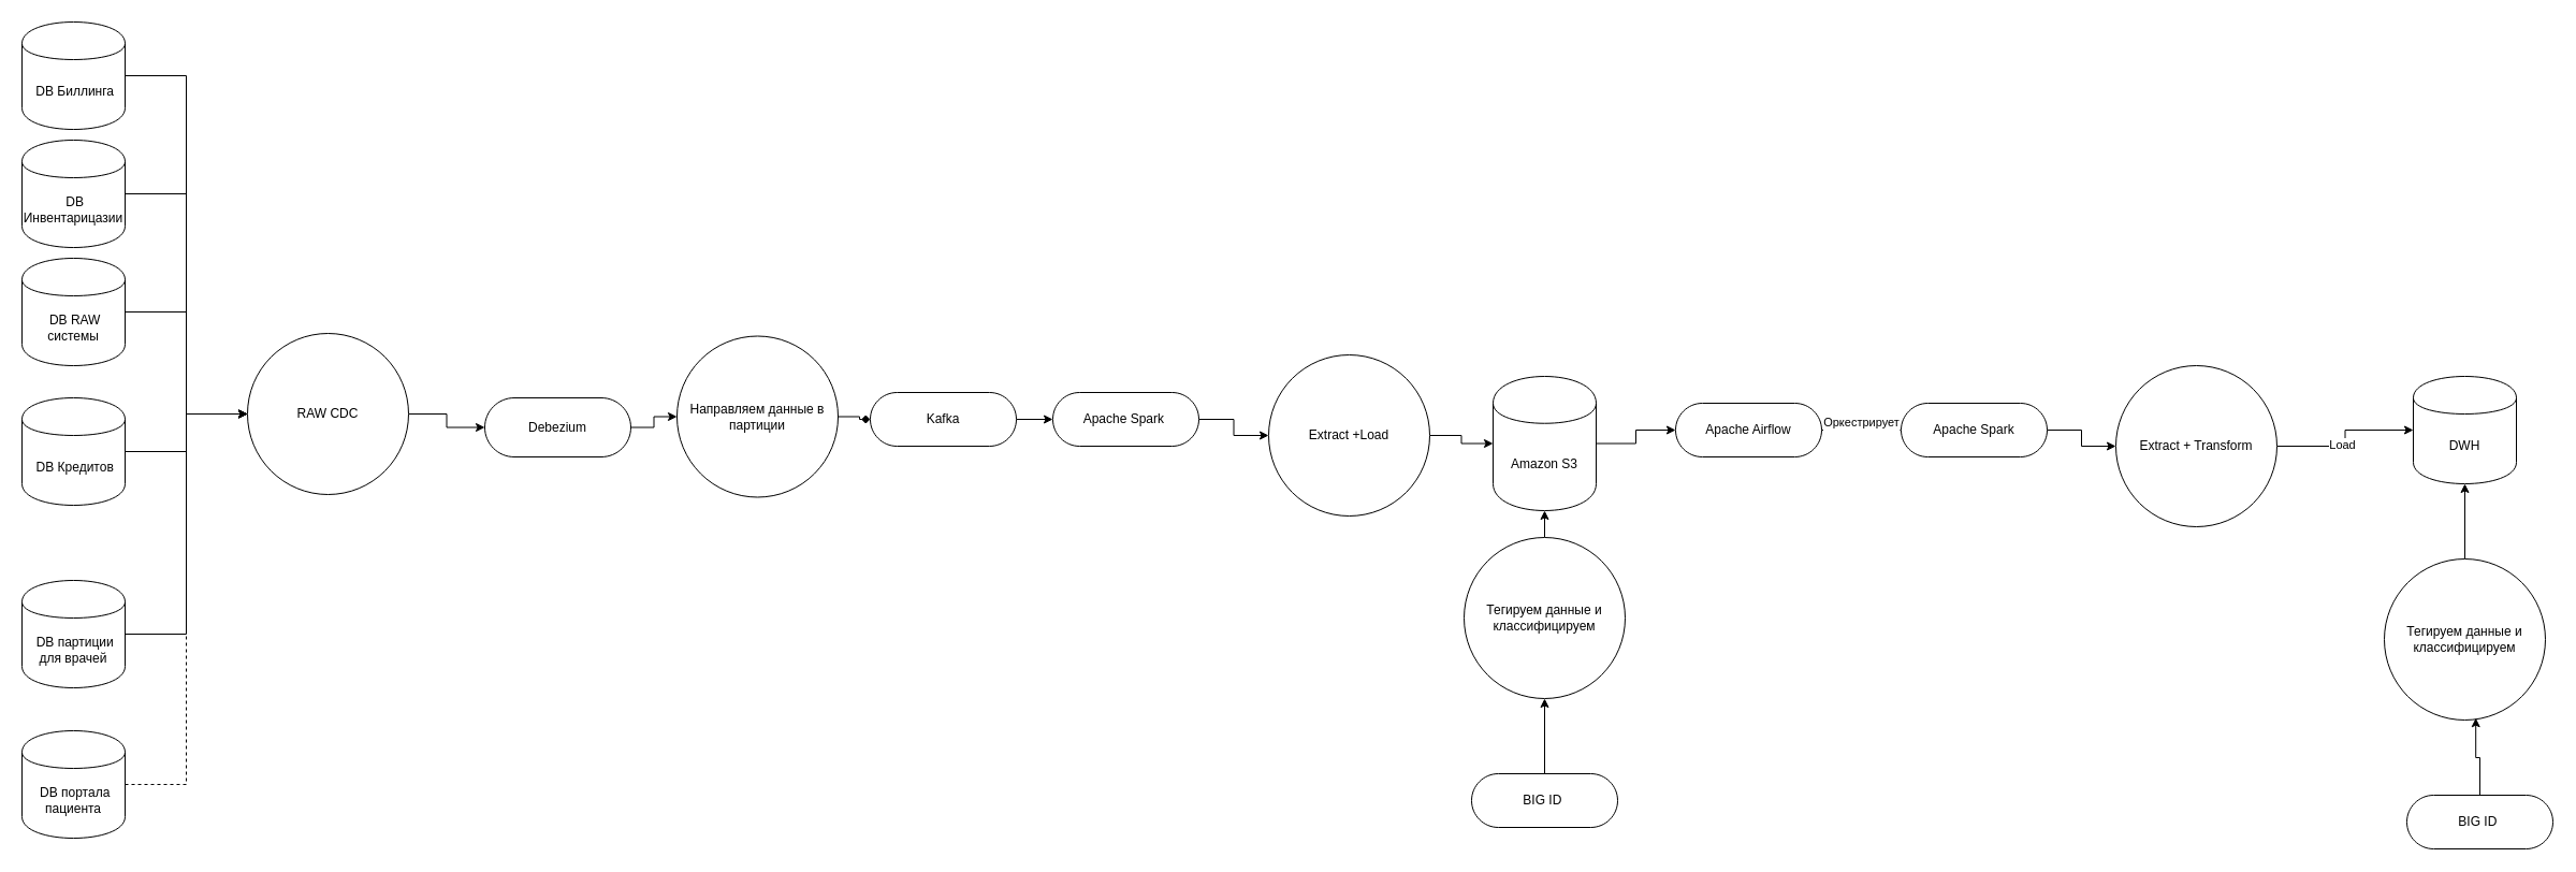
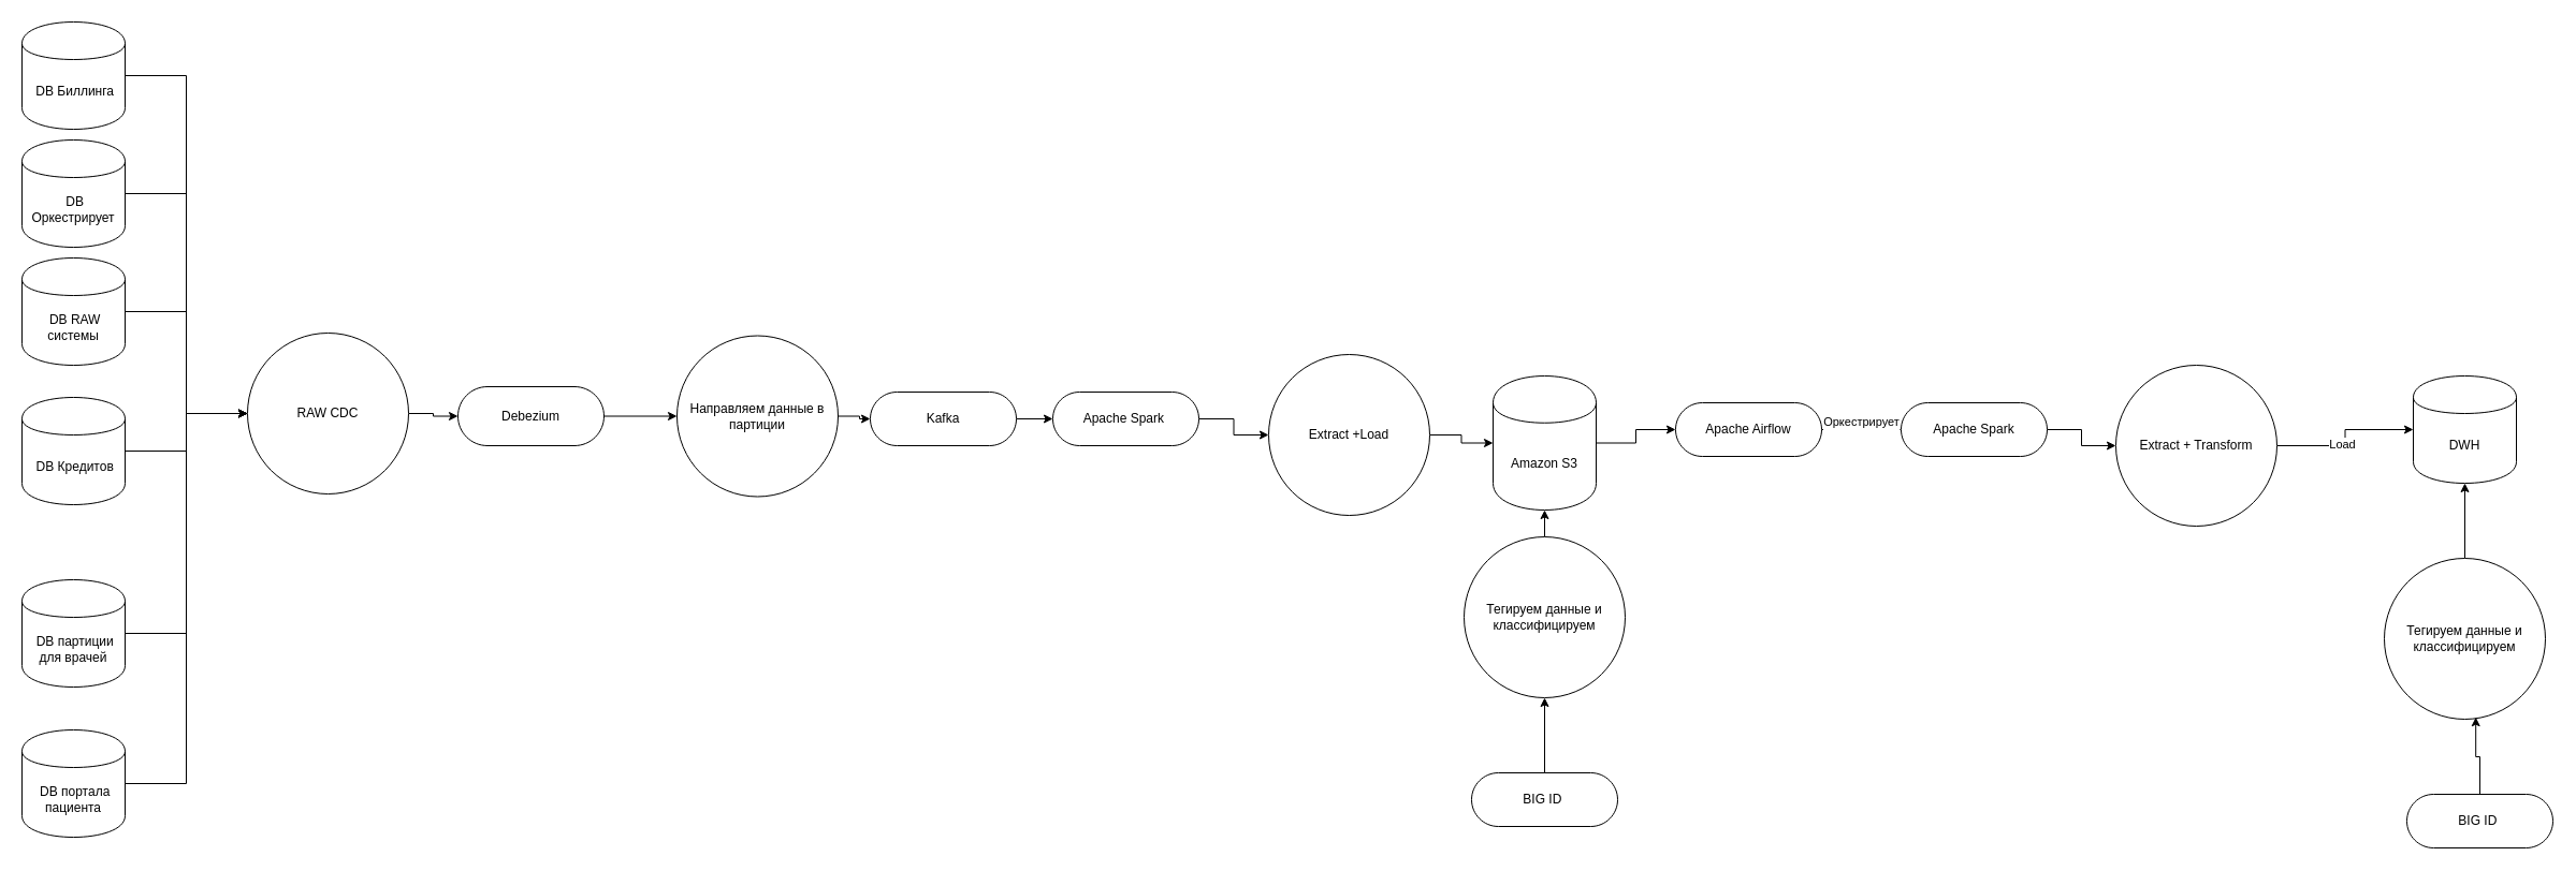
  <mxCell id="0" />
  <mxCell id="1" parent="0" />
  <mxCell id="2" value="DWH" style="shape=cylinder;whiteSpace=wrap;html=1;boundedLbl=1;backgroundOutline=1;" vertex="1" parent="1"><mxGeometry x="2247" y="350" width="96" height="100" as="geometry" /></mxCell>
  <mxCell id="3" value="Amazon S3" style="shape=cylinder;whiteSpace=wrap;html=1;boundedLbl=1;backgroundOutline=1;" vertex="1" parent="1"><mxGeometry x="1390" y="350" width="96" height="125" as="geometry" /></mxCell>
  <mxCell id="4" style="edgeStyle=orthogonalEdgeStyle;rounded=0;orthogonalLoop=1;jettySize=auto;html=1;entryX=0;entryY=0.5;entryDx=0;entryDy=0;" edge="1" parent="1" source="5" target="15"><mxGeometry relative="1" as="geometry" /></mxCell>
  <mxCell id="5" value="&amp;nbsp;DB Биллинга" style="shape=cylinder;whiteSpace=wrap;html=1;boundedLbl=1;backgroundOutline=1;" vertex="1" parent="1"><mxGeometry x="20" y="20" width="96" height="100" as="geometry" /></mxCell>
  <mxCell id="6" style="edgeStyle=orthogonalEdgeStyle;rounded=0;orthogonalLoop=1;jettySize=auto;html=1;entryX=0;entryY=0.5;entryDx=0;entryDy=0;" edge="1" parent="1" source="7" target="15"><mxGeometry relative="1" as="geometry" /></mxCell>
  <mxCell id="7" value="&amp;nbsp;DB Кредитов" style="shape=cylinder;whiteSpace=wrap;html=1;boundedLbl=1;backgroundOutline=1;" vertex="1" parent="1"><mxGeometry x="20" y="370" width="96" height="100" as="geometry" /></mxCell>
  <mxCell id="8" style="edgeStyle=orthogonalEdgeStyle;rounded=0;orthogonalLoop=1;jettySize=auto;html=1;entryX=0;entryY=0.5;entryDx=0;entryDy=0;" edge="1" parent="1" source="9" target="15"><mxGeometry relative="1" as="geometry" /></mxCell>
  <mxCell id="9" value="&amp;nbsp;DB партиции для врачей" style="shape=cylinder;whiteSpace=wrap;html=1;boundedLbl=1;backgroundOutline=1;" vertex="1" parent="1"><mxGeometry x="20" y="540" width="96" height="100" as="geometry" /></mxCell>
  <mxCell id="10" style="edgeStyle=orthogonalEdgeStyle;rounded=0;orthogonalLoop=1;jettySize=auto;html=1;" edge="1" parent="1" source="11" target="15"><mxGeometry relative="1" as="geometry" /></mxCell>
  <mxCell id="11" value="&amp;nbsp;DB RAW системы" style="shape=cylinder;whiteSpace=wrap;html=1;boundedLbl=1;backgroundOutline=1;" vertex="1" parent="1"><mxGeometry x="20" y="240" width="96" height="100" as="geometry" /></mxCell>
  <mxCell id="12" style="edgeStyle=orthogonalEdgeStyle;rounded=0;orthogonalLoop=1;jettySize=auto;html=1;entryX=0;entryY=0.5;entryDx=0;entryDy=0;" edge="1" parent="1" source="13" target="15"><mxGeometry relative="1" as="geometry" /></mxCell>
- <mxCell id="13" value="&amp;nbsp;DB Инвентарицазии" style="shape=cylinder;whiteSpace=wrap;html=1;boundedLbl=1;backgroundOutline=1;" vertex="1" parent="1"><mxGeometry x="20" y="130" width="96" height="100" as="geometry" /></mxCell>
+ <mxCell id="13" value="&amp;nbsp;DB Оркестрирует" style="shape=cylinder;whiteSpace=wrap;html=1;boundedLbl=1;backgroundOutline=1;" vertex="1" parent="1"><mxGeometry x="20" y="130" width="96" height="100" as="geometry" /></mxCell>
  <mxCell id="14" style="edgeStyle=orthogonalEdgeStyle;rounded=0;orthogonalLoop=1;jettySize=auto;html=1;" edge="1" parent="1" source="15" target="19"><mxGeometry relative="1" as="geometry" /></mxCell>
  <mxCell id="15" value="RAW CDC" style="shape=ellipse;html=1;dashed=0;whiteSpace=wrap;aspect=fixed;perimeter=ellipsePerimeter;" vertex="1" parent="1"><mxGeometry x="230" y="310" width="150" height="150" as="geometry" /></mxCell>
- <mxCell id="16" style="edgeStyle=orthogonalEdgeStyle;rounded=0;orthogonalLoop=1;jettySize=auto;html=1;entryX=0;entryY=0.5;entryDx=0;entryDy=0;dashed=1;" edge="1" parent="1" source="17" target="15"><mxGeometry relative="1" as="geometry" /></mxCell>
+ <mxCell id="16" style="edgeStyle=orthogonalEdgeStyle;rounded=0;orthogonalLoop=1;jettySize=auto;html=1;entryX=0;entryY=0.5;entryDx=0;entryDy=0;" edge="1" parent="1" source="17" target="15"><mxGeometry relative="1" as="geometry" /></mxCell>
  <mxCell id="17" value="&amp;nbsp;DB портала пациента" style="shape=cylinder;whiteSpace=wrap;html=1;boundedLbl=1;backgroundOutline=1;" vertex="1" parent="1"><mxGeometry x="20" y="680" width="96" height="100" as="geometry" /></mxCell>
  <mxCell id="18" style="edgeStyle=orthogonalEdgeStyle;rounded=0;orthogonalLoop=1;jettySize=auto;html=1;entryX=0;entryY=0.5;entryDx=0;entryDy=0;" edge="1" parent="1" source="19" target="21"><mxGeometry relative="1" as="geometry" /></mxCell>
- <mxCell id="19" value="Debezium" style="html=1;dashed=0;whiteSpace=wrap;shape=mxgraph.dfd.start" vertex="1" parent="1"><mxGeometry x="451" y="370" width="136" height="55" as="geometry" /></mxCell>
- <mxCell id="20" style="edgeStyle=orthogonalEdgeStyle;rounded=0;orthogonalLoop=1;jettySize=auto;html=1;endArrow=diamond;" edge="1" parent="1" source="21" target="23"><mxGeometry relative="1" as="geometry" /></mxCell>
+ <mxCell id="19" value="Debezium" style="html=1;dashed=0;whiteSpace=wrap;shape=mxgraph.dfd.start" vertex="1" parent="1"><mxGeometry x="426" y="360" width="136" height="55" as="geometry" /></mxCell>
+ <mxCell id="20" style="edgeStyle=orthogonalEdgeStyle;rounded=0;orthogonalLoop=1;jettySize=auto;html=1;" edge="1" parent="1" source="21" target="23"><mxGeometry relative="1" as="geometry" /></mxCell>
  <mxCell id="21" value="Направляем данные в партиции" style="shape=ellipse;html=1;dashed=0;whiteSpace=wrap;aspect=fixed;perimeter=ellipsePerimeter;" vertex="1" parent="1"><mxGeometry x="630" y="312.5" width="150" height="150" as="geometry" /></mxCell>
  <mxCell id="22" style="edgeStyle=orthogonalEdgeStyle;rounded=0;orthogonalLoop=1;jettySize=auto;html=1;" edge="1" parent="1" source="23" target="27"><mxGeometry relative="1" as="geometry" /></mxCell>
  <mxCell id="23" value="Kafka" style="html=1;dashed=0;whiteSpace=wrap;shape=mxgraph.dfd.start" vertex="1" parent="1"><mxGeometry x="810" y="365" width="136" height="50" as="geometry" /></mxCell>
  <mxCell id="24" style="edgeStyle=orthogonalEdgeStyle;rounded=0;orthogonalLoop=1;jettySize=auto;html=1;" edge="1" parent="1" source="25" target="3"><mxGeometry relative="1" as="geometry" /></mxCell>
  <mxCell id="25" value="Extract +Load" style="shape=ellipse;html=1;dashed=0;whiteSpace=wrap;aspect=fixed;perimeter=ellipsePerimeter;" vertex="1" parent="1"><mxGeometry x="1181" y="330" width="150" height="150" as="geometry" /></mxCell>
  <mxCell id="26" style="edgeStyle=orthogonalEdgeStyle;rounded=0;orthogonalLoop=1;jettySize=auto;html=1;" edge="1" parent="1" source="27" target="25"><mxGeometry relative="1" as="geometry" /></mxCell>
  <mxCell id="27" value="Apache Spark&amp;nbsp;" style="html=1;dashed=0;whiteSpace=wrap;shape=mxgraph.dfd.start" vertex="1" parent="1"><mxGeometry x="980" y="365" width="136" height="50" as="geometry" /></mxCell>
  <mxCell id="28" style="edgeStyle=orthogonalEdgeStyle;rounded=0;orthogonalLoop=1;jettySize=auto;html=1;" edge="1" parent="1" source="29" target="31"><mxGeometry relative="1" as="geometry" /></mxCell>
  <mxCell id="29" value="BIG ID&amp;nbsp;" style="html=1;dashed=0;whiteSpace=wrap;shape=mxgraph.dfd.start" vertex="1" parent="1"><mxGeometry x="1370" y="720" width="136" height="50" as="geometry" /></mxCell>
  <mxCell id="30" style="edgeStyle=orthogonalEdgeStyle;rounded=0;orthogonalLoop=1;jettySize=auto;html=1;entryX=0.5;entryY=1;entryDx=0;entryDy=0;" edge="1" parent="1" source="31" target="3"><mxGeometry relative="1" as="geometry" /></mxCell>
  <mxCell id="31" value="Тегируем данные и классифицируем" style="shape=ellipse;html=1;dashed=0;whiteSpace=wrap;aspect=fixed;perimeter=ellipsePerimeter;" vertex="1" parent="1"><mxGeometry x="1363" y="500" width="150" height="150" as="geometry" /></mxCell>
  <mxCell id="32" value="BIG ID&amp;nbsp;" style="html=1;dashed=0;whiteSpace=wrap;shape=mxgraph.dfd.start" vertex="1" parent="1"><mxGeometry x="2241" y="740" width="136" height="50" as="geometry" /></mxCell>
  <mxCell id="33" style="edgeStyle=orthogonalEdgeStyle;rounded=0;orthogonalLoop=1;jettySize=auto;html=1;entryX=0.5;entryY=1;entryDx=0;entryDy=0;" edge="1" parent="1" source="34" target="2"><mxGeometry relative="1" as="geometry" /></mxCell>
  <mxCell id="34" value="Тегируем данные и классифицируем" style="shape=ellipse;html=1;dashed=0;whiteSpace=wrap;aspect=fixed;perimeter=ellipsePerimeter;" vertex="1" parent="1"><mxGeometry x="2220" y="520" width="150" height="150" as="geometry" /></mxCell>
  <mxCell id="35" style="edgeStyle=orthogonalEdgeStyle;rounded=0;orthogonalLoop=1;jettySize=auto;html=1;entryX=0.568;entryY=0.988;entryDx=0;entryDy=0;entryPerimeter=0;" edge="1" parent="1" source="32" target="34"><mxGeometry relative="1" as="geometry" /></mxCell>
  <mxCell id="36" value="Оркестрирует&lt;div&gt;&lt;br/&gt;&lt;/div&gt;" style="edgeStyle=orthogonalEdgeStyle;rounded=0;orthogonalLoop=1;jettySize=auto;html=1;" edge="1" parent="1" source="37"><mxGeometry relative="1" as="geometry"><mxPoint x="1770" y="400" as="targetPoint" /></mxGeometry></mxCell>
  <mxCell id="37" value="Apache Airflow" style="html=1;dashed=0;whiteSpace=wrap;shape=mxgraph.dfd.start" vertex="1" parent="1"><mxGeometry x="1560" y="375" width="136" height="50" as="geometry" /></mxCell>
  <mxCell id="38" style="edgeStyle=orthogonalEdgeStyle;rounded=0;orthogonalLoop=1;jettySize=auto;html=1;entryX=0;entryY=0.5;entryDx=0;entryDy=0;entryPerimeter=0;" edge="1" parent="1" source="3" target="37"><mxGeometry relative="1" as="geometry" /></mxCell>
  <mxCell id="39" style="edgeStyle=orthogonalEdgeStyle;rounded=0;orthogonalLoop=1;jettySize=auto;html=1;" edge="1" parent="1" source="40" target="43"><mxGeometry relative="1" as="geometry" /></mxCell>
  <mxCell id="40" value="Apache Spark" style="html=1;dashed=0;whiteSpace=wrap;shape=mxgraph.dfd.start" vertex="1" parent="1"><mxGeometry x="1770" y="375" width="136" height="50" as="geometry" /></mxCell>
  <mxCell id="41" style="edgeStyle=orthogonalEdgeStyle;rounded=0;orthogonalLoop=1;jettySize=auto;html=1;entryX=0;entryY=0.5;entryDx=0;entryDy=0;" edge="1" parent="1" source="43" target="2"><mxGeometry relative="1" as="geometry" /></mxCell>
  <mxCell id="42" value="Load" style="edgeLabel;html=1;align=center;verticalAlign=middle;resizable=0;points=[];" vertex="1" connectable="0" parent="41"><mxGeometry x="-0.08" y="3" relative="1" as="geometry"><mxPoint as="offset" /></mxGeometry></mxCell>
  <mxCell id="43" value="Extract + Transform" style="shape=ellipse;html=1;dashed=0;whiteSpace=wrap;aspect=fixed;perimeter=ellipsePerimeter;" vertex="1" parent="1"><mxGeometry x="1970" y="340" width="150" height="150" as="geometry" /></mxCell>
